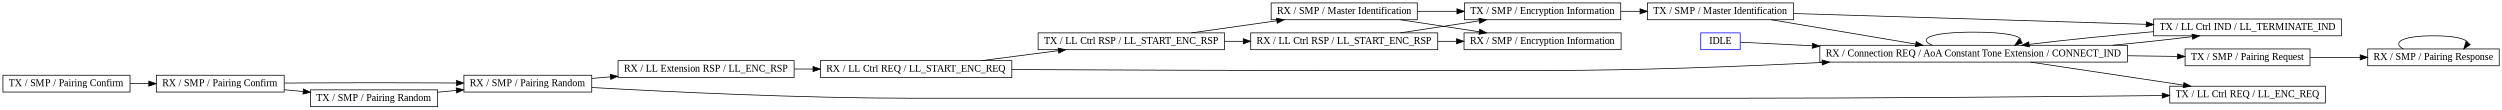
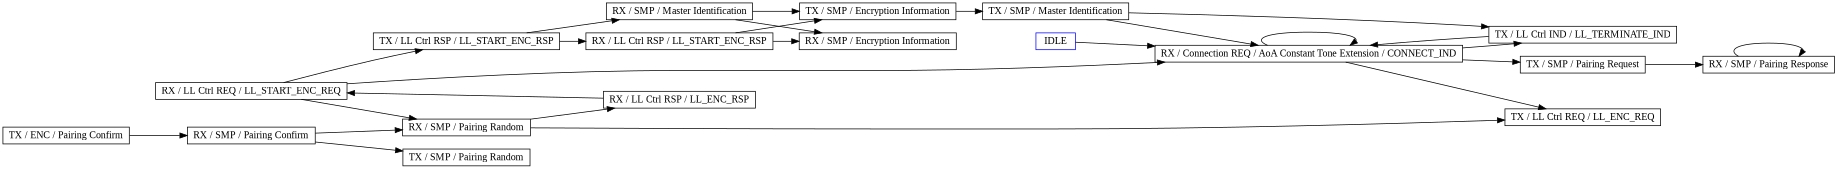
  digraph {
    fontname="Liberation Serif"
    rankdir=LR
    node [fontname="Liberation Serif" shape=rectangle]
    edge [fontname="Liberation Serif"]
    n1 [color=blue height=0.01 label=IDLE]
    n2 [height=0.01 label="RX / Connection REQ / AoA Constant Tone Extension / CONNECT_IND"]
    n3 [height=0.01 label="TX / LL Ctrl IND / LL_TERMINATE_IND"]
    n4 [height=0.01 label="TX / SMP / Pairing Request"]
    n5 [height=0.01 label="TX / LL Ctrl REQ / LL_ENC_REQ"]
    n6 [height=0.01 label="RX / SMP / Pairing Response"]
-   n7 [height=0.01 label="TX / SMP / Pairing Confirm"]
+   n7 [height=0.01 label="TX / ENC / Pairing Confirm"]
    n8 [height=0.01 label="RX / SMP / Pairing Confirm"]
    n9 [height=0.01 label="TX / SMP / Pairing Random"]
    n10 [height=0.01 label="RX / SMP / Pairing Random"]
-   n11 [height=0.01 label="RX / LL Extension RSP / LL_ENC_RSP"]
+   n11 [height=0.01 label="RX / LL Ctrl RSP / LL_ENC_RSP"]
    n12 [height=0.01 label="RX / LL Ctrl REQ / LL_START_ENC_REQ"]
    n13 [height=0.01 label="TX / LL Ctrl RSP / LL_START_ENC_RSP"]
    n14 [height=0.01 label="RX / SMP / Master Identification"]
    n15 [height=0.01 label="RX / LL Ctrl RSP / LL_START_ENC_RSP"]
    n16 [height=0.01 label="TX / SMP / Encryption Information"]
    n17 [height=0.01 label="RX / SMP / Encryption Information"]
    n18 [height=0.01 label="TX / SMP / Master Identification"]
    n1 -> n2
    n2 -> n2
    n2 -> n3
    n2 -> n4
    n2 -> n5
    n3 -> n2
    n4 -> n6
    n6 -> n6
    n7 -> n8
    n8 -> n9
    n8 -> n10
-   n9 -> n10
+   n12 -> n10
    n10 -> n5
    n10 -> n11
    n11 -> n12
    n12 -> n2
    n12 -> n13
    n13 -> n14
    n13 -> n15
    n14 -> n16
    n14 -> n17
    n15 -> n16
    n15 -> n17
    n16 -> n18
    n18 -> n2
    n18 -> n3
  }
